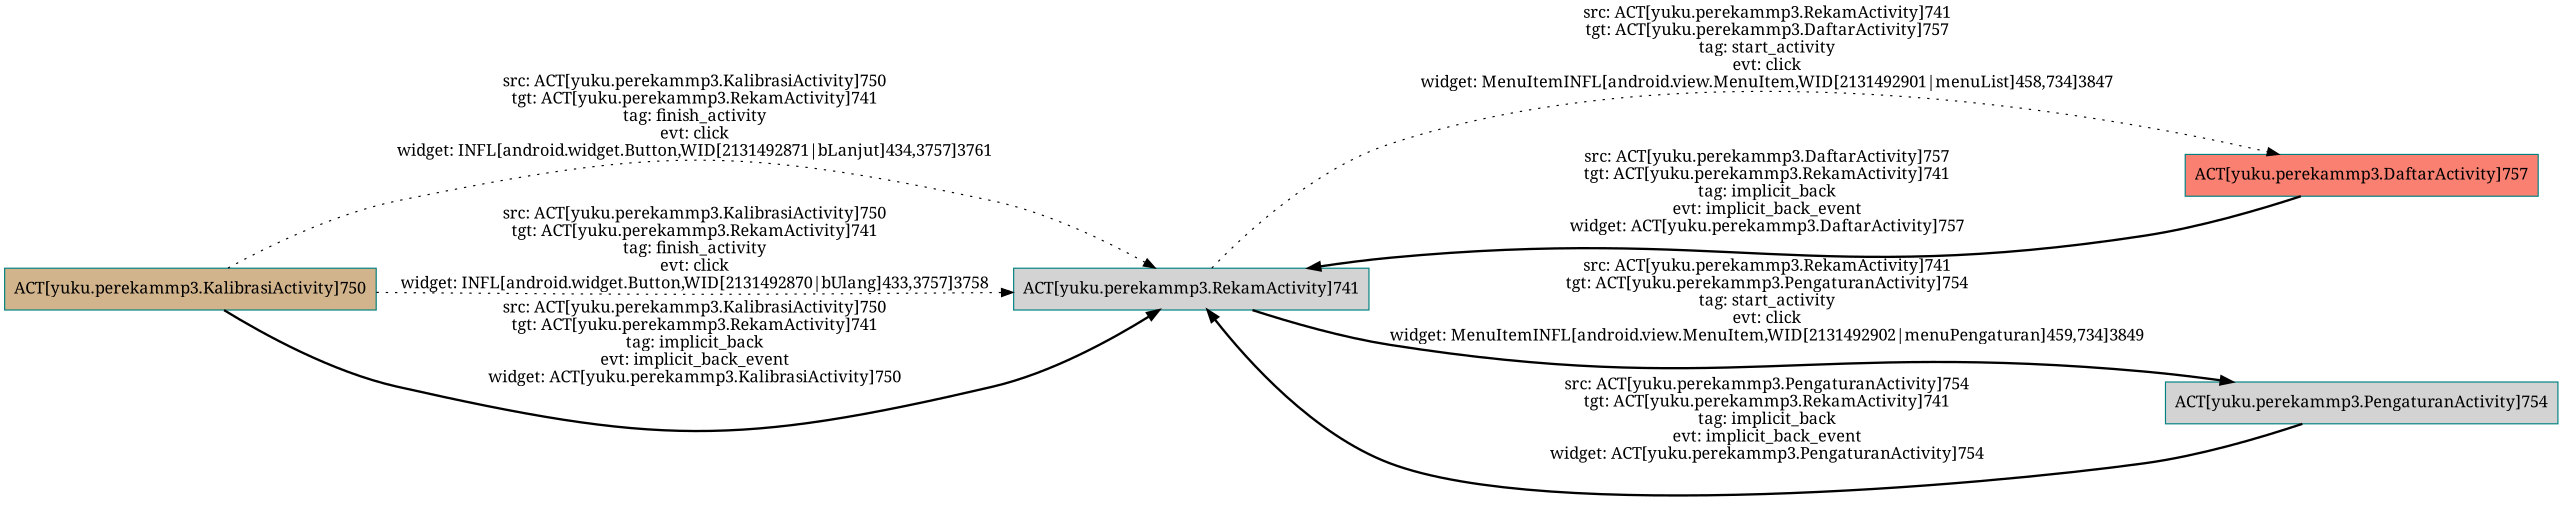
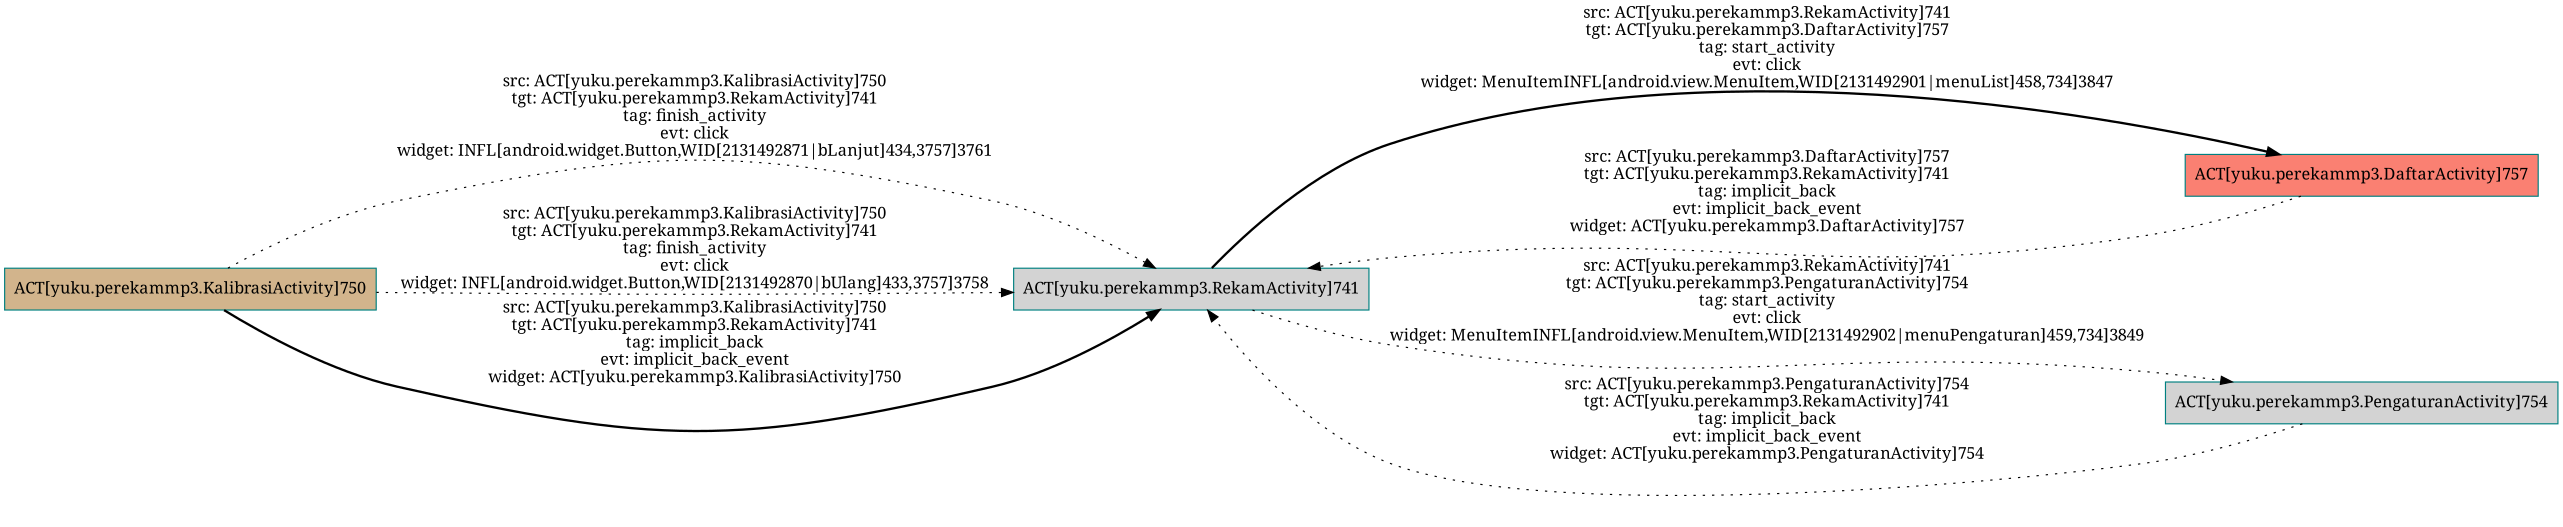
  digraph {
    fontname="Noto Serif"
    rankdir=LR
    node [color=teal fillcolor=lightgrey fontname="Noto Serif" shape=box style=filled]
    edge [fontname="Noto Serif" style=bold]
    n1 [fillcolor=tan label="ACT[yuku.perekammp3.KalibrasiActivity]750"]
    n2 [label="ACT[yuku.perekammp3.RekamActivity]741"]
    n3 [fillcolor=salmon label="ACT[yuku.perekammp3.DaftarActivity]757"]
    n4 [label="ACT[yuku.perekammp3.PengaturanActivity]754"]
    n1 -> n2 [label="src: ACT[yuku.perekammp3.KalibrasiActivity]750\ntgt: ACT[yuku.perekammp3.RekamActivity]741\ntag: finish_activity\nevt: click\nwidget: INFL[android.widget.Button,WID[2131492871|bLanjut]434,3757]3761\n" style=dotted]
    n1 -> n2 [label="src: ACT[yuku.perekammp3.KalibrasiActivity]750\ntgt: ACT[yuku.perekammp3.RekamActivity]741\ntag: finish_activity\nevt: click\nwidget: INFL[android.widget.Button,WID[2131492870|bUlang]433,3757]3758\n" style=dotted]
    n1 -> n2 [label="src: ACT[yuku.perekammp3.KalibrasiActivity]750\ntgt: ACT[yuku.perekammp3.RekamActivity]741\ntag: implicit_back\nevt: implicit_back_event\nwidget: ACT[yuku.perekammp3.KalibrasiActivity]750\n"]
-   n2 -> n3 [label="src: ACT[yuku.perekammp3.RekamActivity]741\ntgt: ACT[yuku.perekammp3.DaftarActivity]757\ntag: start_activity\nevt: click\nwidget: MenuItemINFL[android.view.MenuItem,WID[2131492901|menuList]458,734]3847\n" style=dotted]
-   n2 -> n4 [label="src: ACT[yuku.perekammp3.RekamActivity]741\ntgt: ACT[yuku.perekammp3.PengaturanActivity]754\ntag: start_activity\nevt: click\nwidget: MenuItemINFL[android.view.MenuItem,WID[2131492902|menuPengaturan]459,734]3849\n"]
-   n3 -> n2 [label="src: ACT[yuku.perekammp3.DaftarActivity]757\ntgt: ACT[yuku.perekammp3.RekamActivity]741\ntag: implicit_back\nevt: implicit_back_event\nwidget: ACT[yuku.perekammp3.DaftarActivity]757\n"]
-   n4 -> n2 [label="src: ACT[yuku.perekammp3.PengaturanActivity]754\ntgt: ACT[yuku.perekammp3.RekamActivity]741\ntag: implicit_back\nevt: implicit_back_event\nwidget: ACT[yuku.perekammp3.PengaturanActivity]754\n"]
+   n2 -> n3 [label="src: ACT[yuku.perekammp3.RekamActivity]741\ntgt: ACT[yuku.perekammp3.DaftarActivity]757\ntag: start_activity\nevt: click\nwidget: MenuItemINFL[android.view.MenuItem,WID[2131492901|menuList]458,734]3847\n"]
+   n2 -> n4 [label="src: ACT[yuku.perekammp3.RekamActivity]741\ntgt: ACT[yuku.perekammp3.PengaturanActivity]754\ntag: start_activity\nevt: click\nwidget: MenuItemINFL[android.view.MenuItem,WID[2131492902|menuPengaturan]459,734]3849\n" style=dotted]
+   n3 -> n2 [label="src: ACT[yuku.perekammp3.DaftarActivity]757\ntgt: ACT[yuku.perekammp3.RekamActivity]741\ntag: implicit_back\nevt: implicit_back_event\nwidget: ACT[yuku.perekammp3.DaftarActivity]757\n" style=dotted]
+   n4 -> n2 [label="src: ACT[yuku.perekammp3.PengaturanActivity]754\ntgt: ACT[yuku.perekammp3.RekamActivity]741\ntag: implicit_back\nevt: implicit_back_event\nwidget: ACT[yuku.perekammp3.PengaturanActivity]754\n" style=dotted]
  }
